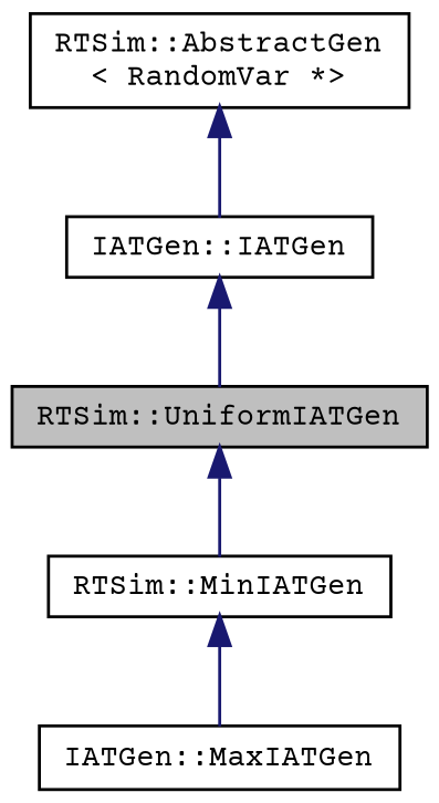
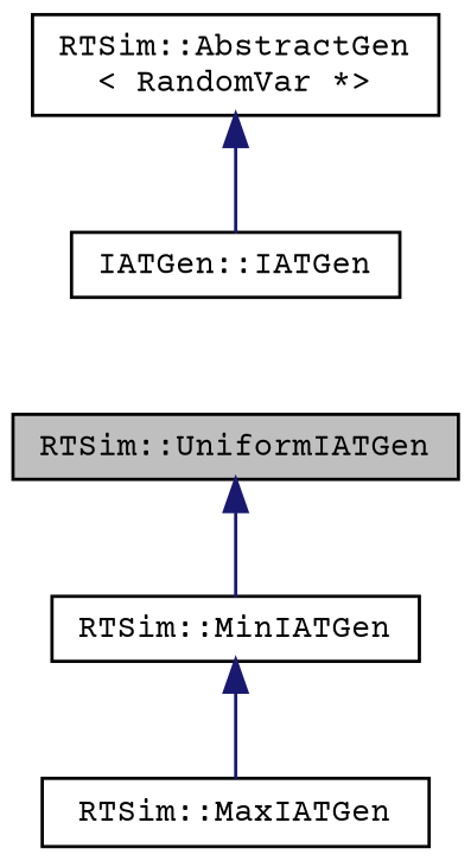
  digraph {
    fontname="Courier Prime"
    node [color=black fillcolor=white fontname="Courier Prime" fontsize=10 shape=record style=filled]
    edge [color=midnightblue dir=back fontname="Courier Prime" fontsize=10 labelfontname=Helvetica labelfontsize=10 style=solid]
    n1 [fillcolor=grey75 fontcolor=black height=0.2 label="RTSim::UniformIATGen" width=0.4]
    n2 [height=0.2 label="RTSim::MinIATGen" width=0.4]
-   n3 [height=0.2 label="IATGen::MaxIATGen" width=0.4]
+   n3 [height=0.2 label="RTSim::MaxIATGen" width=0.4]
    n4 [height=0.2 label="IATGen::IATGen" width=0.4]
    n5 [height=0.2 label="RTSim::AbstractGen\l\< RandomVar *\>" width=0.4]
    n1 -> n2
    n2 -> n3
-   n4 -> n1
    n5 -> n4
  }
